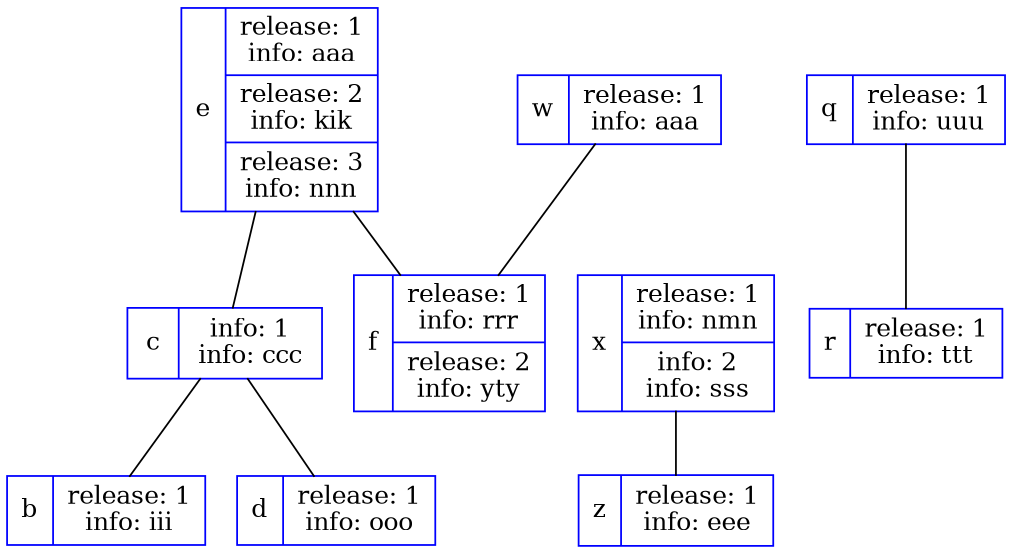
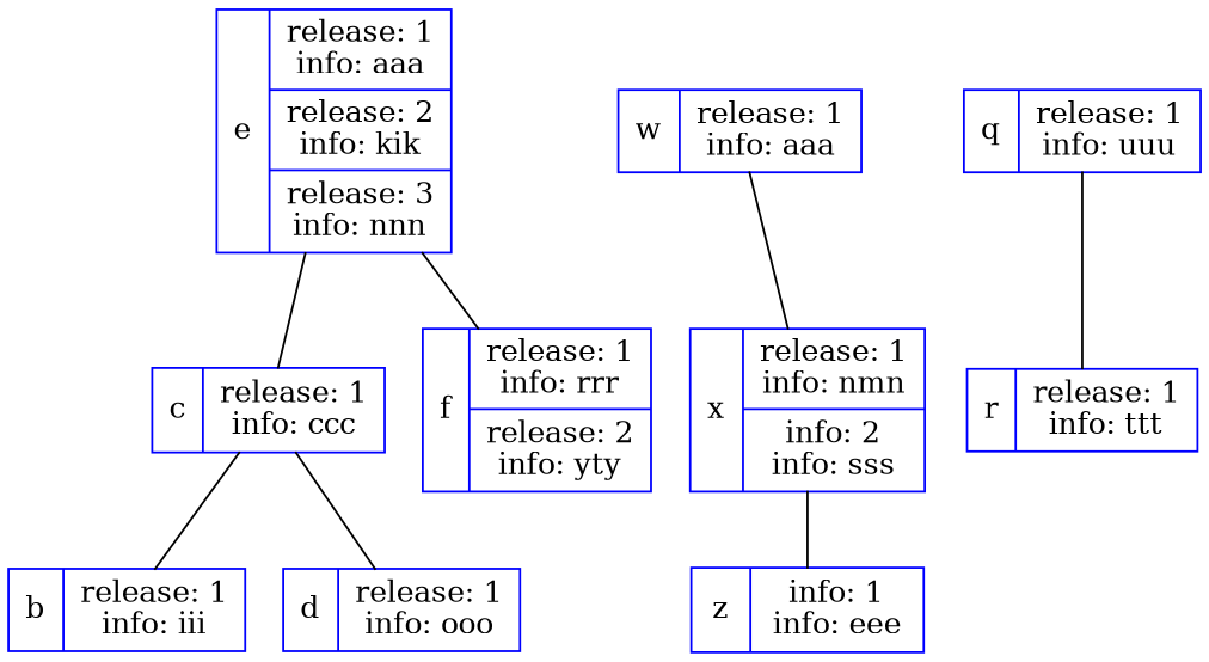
  graph {
    node [color=blue shape=record]
    n1 [label="b|{release: 1\ninfo: iii}"]
-   n2 [label="c|{info: 1\ninfo: ccc}"]
+   n2 [label="c|{release: 1\ninfo: ccc}"]
    n3 [label="d|{release: 1\ninfo: ooo}"]
    n4 [label="e|{release: 1\ninfo: aaa|release: 2\ninfo: kik|release: 3\ninfo: nnn}"]
    n5 [label="f|{release: 1\ninfo: rrr|release: 2\ninfo: yty}"]
    n6 [label="w|{release: 1\ninfo: aaa}"]
    n7 [label="x|{release: 1\ninfo: nmn|info: 2\ninfo: sss}"]
    n8 [label="q|{release: 1\ninfo: uuu}"]
    n9 [label="r|{release: 1\ninfo: ttt}"]
-   n10 [label="z|{release: 1\ninfo: eee}"]
+   n10 [label="z|{info: 1\ninfo: eee}"]
    n2 -- n1
    n2 -- n3
    n4 -- n2
    n4 -- n5
-   n6 -- n5
+   n6 -- n7
    n7 -- n10
    n8 -- n9
  }
